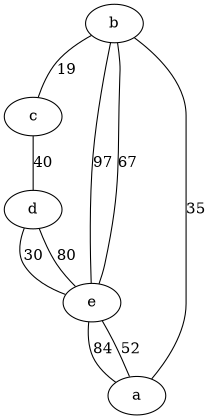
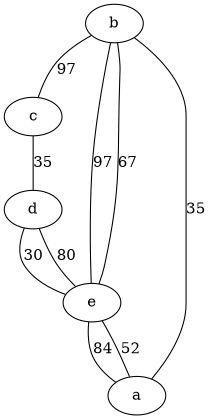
  digraph {
    edge [arrowhead=none]
    b
    c
    e
    d
    a
-   b -> c [label=19]
+   b -> c [label=97]
    b -> e [label=97]
    b -> e [label=67]
-   c -> d [label=40]
+   c -> d [label=35]
    e -> d [label=80]
    e -> a [label=84]
    d -> e [label=30]
    a -> b [label=35]
    a -> e [label=52]
  }
